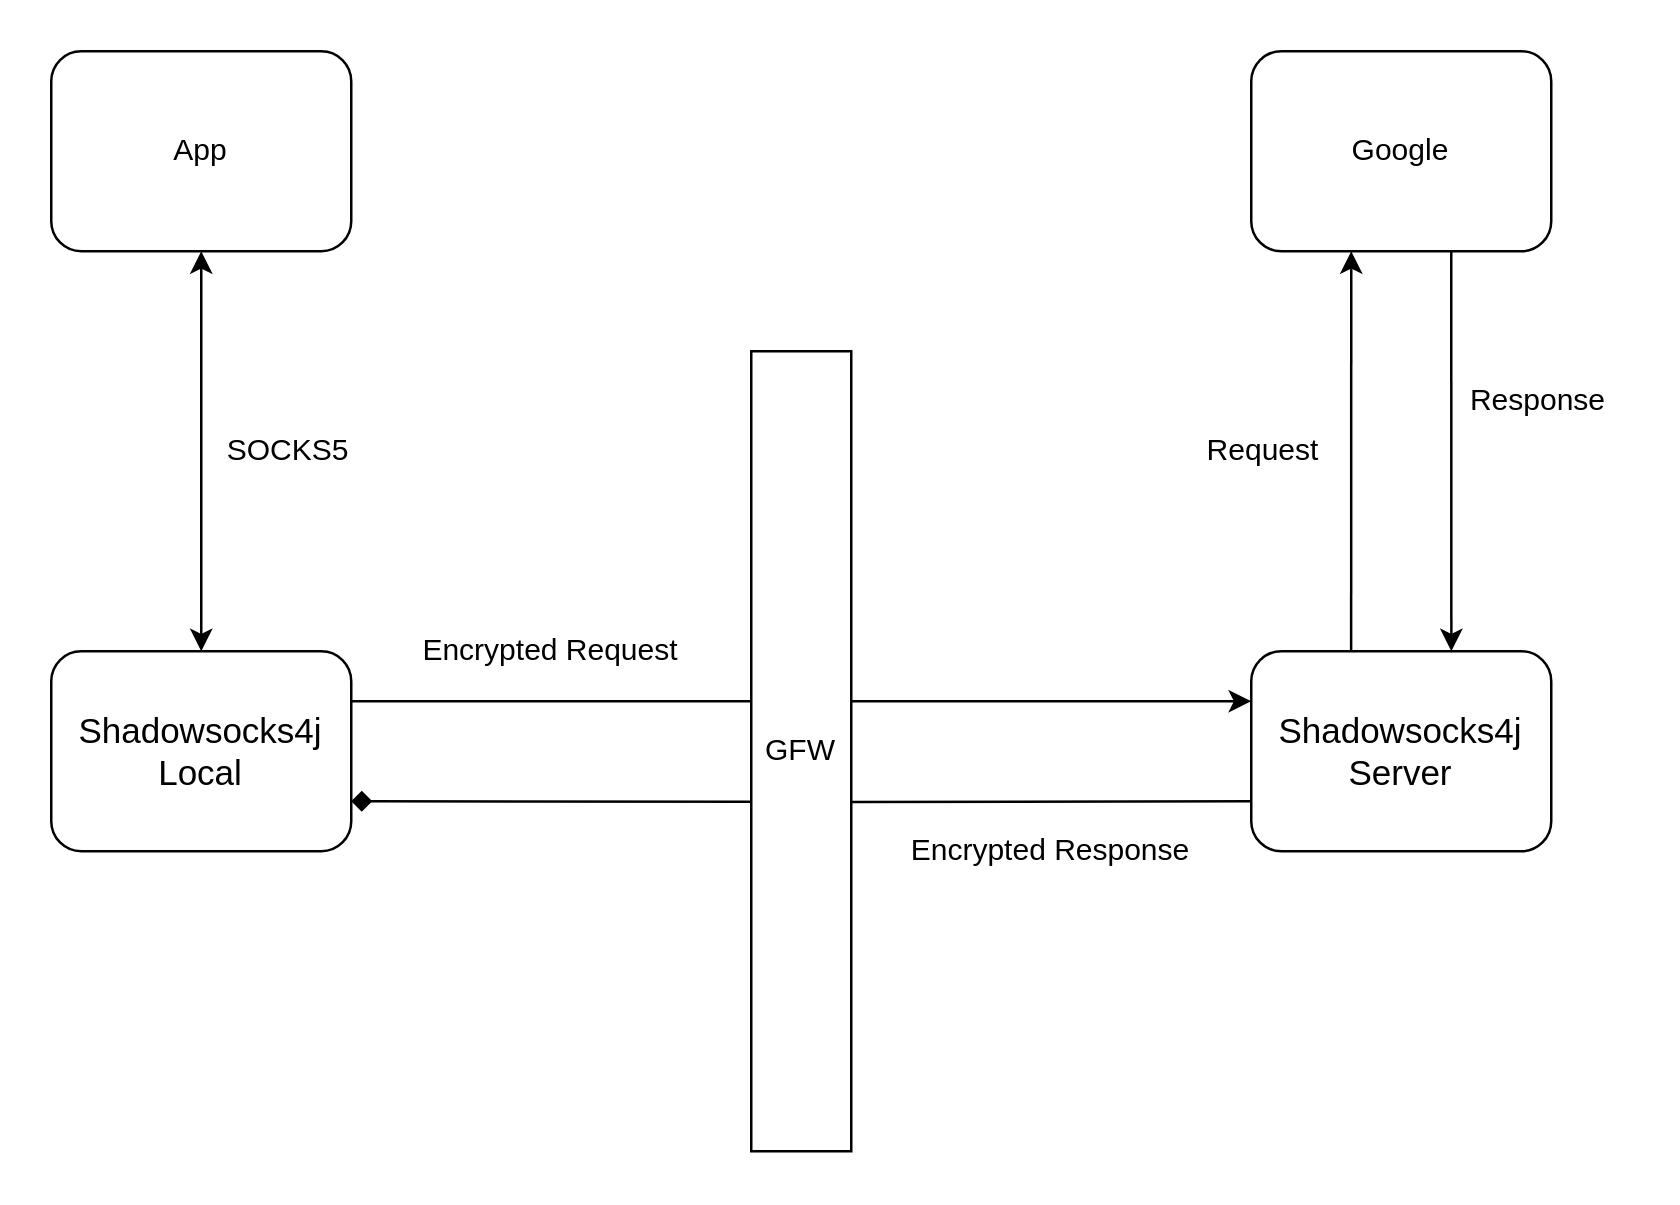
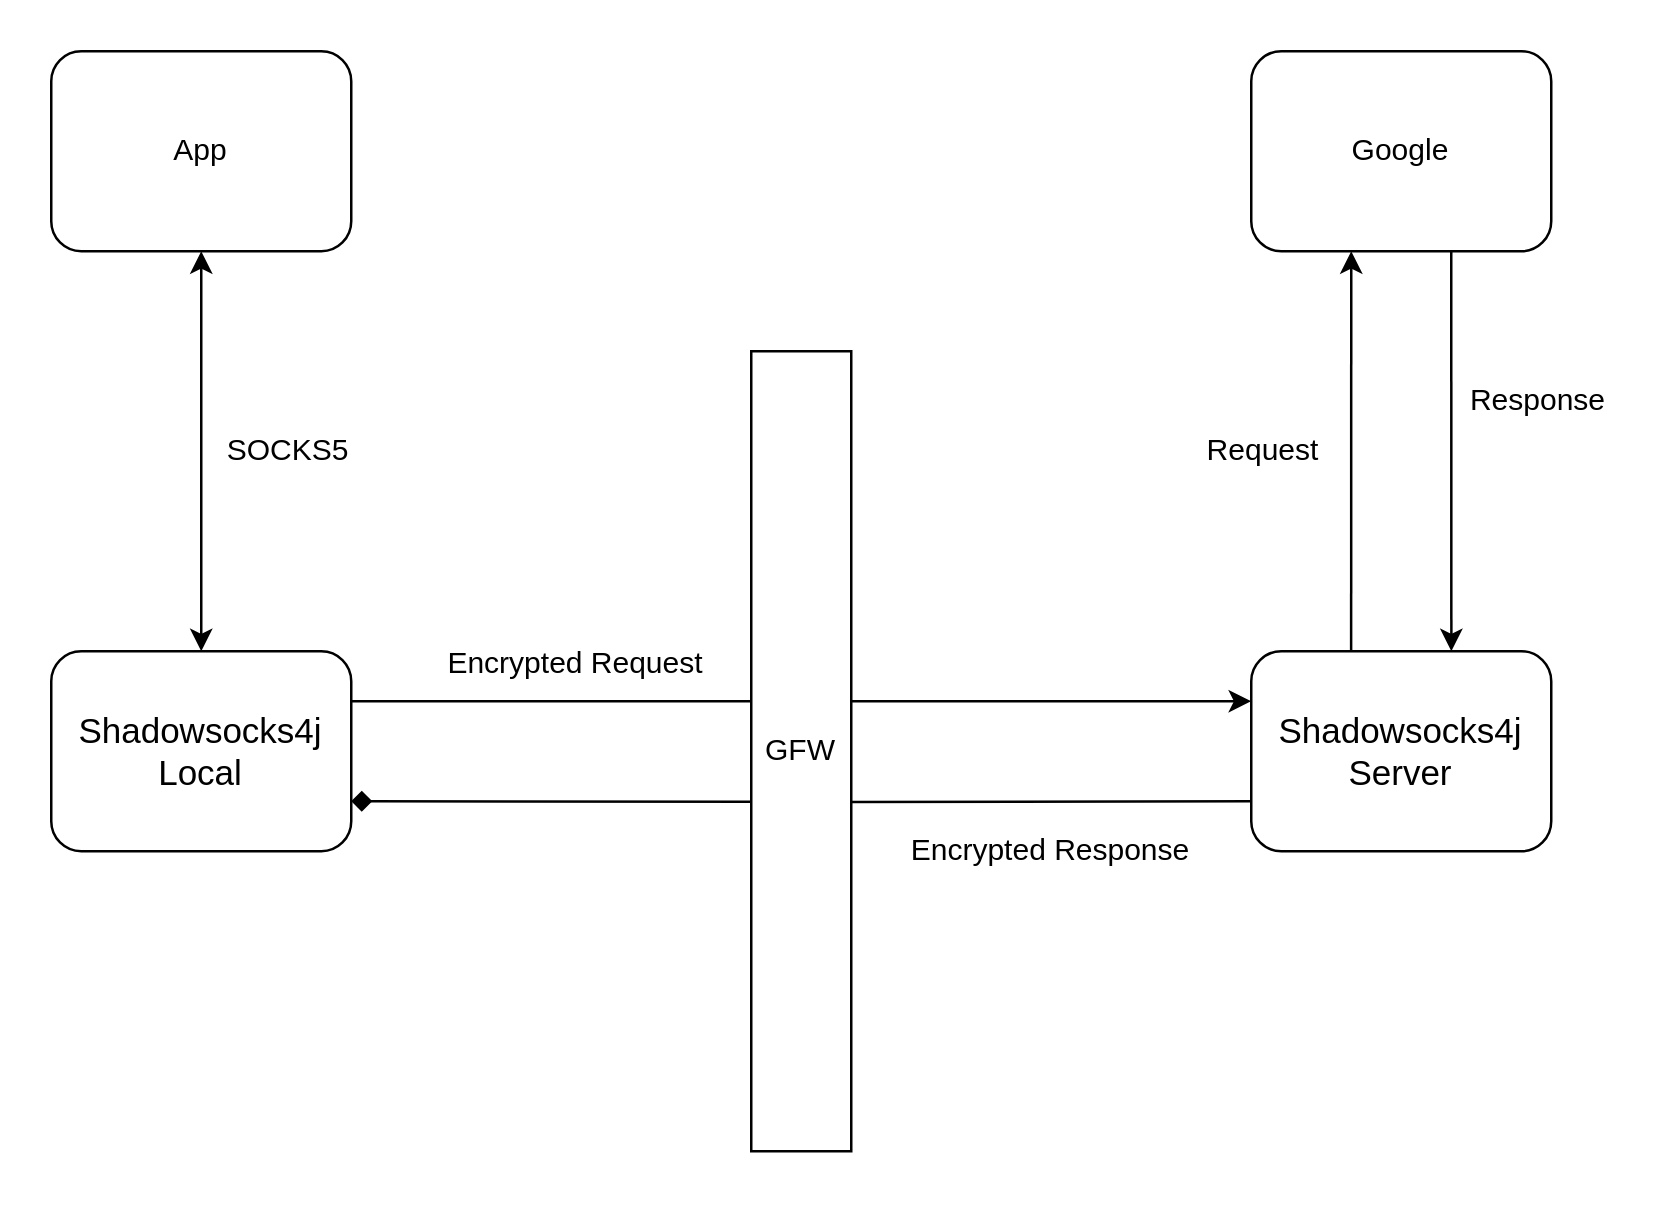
  <mxCell id="0" />
  <mxCell id="1" parent="0" />
  <mxCell id="2" value="&lt;span style=&quot;font-size: 14px&quot;&gt;Shadowsocks4j&lt;br&gt;Local&lt;/span&gt;" style="rounded=1;whiteSpace=wrap;html=1;" parent="1" vertex="1"><mxGeometry x="20" y="260" width="120" height="80" as="geometry" /></mxCell>
  <mxCell id="3" value="&lt;font style=&quot;font-size: 14px&quot;&gt;Shadowsocks4j&lt;br&gt;Server&lt;/font&gt;" style="rounded=1;whiteSpace=wrap;html=1;" parent="1" vertex="1"><mxGeometry x="500" y="260" width="120" height="80" as="geometry" /></mxCell>
  <mxCell id="4" value="Google" style="rounded=1;whiteSpace=wrap;html=1;" parent="1" vertex="1"><mxGeometry x="500" y="20" width="120" height="80" as="geometry" /></mxCell>
  <mxCell id="5" value="GFW" style="rounded=0;whiteSpace=wrap;html=1;" parent="1" vertex="1"><mxGeometry x="300" y="140" width="40" height="320" as="geometry" /></mxCell>
  <mxCell id="6" value="App" style="rounded=1;whiteSpace=wrap;html=1;" parent="1" vertex="1"><mxGeometry x="20" y="20" width="120" height="80" as="geometry" /></mxCell>
  <mxCell id="7" value="" style="endArrow=classic;startArrow=classic;html=1;exitX=0.5;exitY=0;exitDx=0;exitDy=0;" parent="1" source="2" edge="1"><mxGeometry width="50" height="50" relative="1" as="geometry"><mxPoint x="30" y="150" as="sourcePoint" /><mxPoint x="80" y="100" as="targetPoint" /></mxGeometry></mxCell>
  <mxCell id="8" value="SOCKS5" style="text;html=1;strokeColor=none;fillColor=none;align=center;verticalAlign=middle;whiteSpace=wrap;rounded=0;" parent="1" vertex="1"><mxGeometry x="80" y="160" width="70" height="40" as="geometry" /></mxCell>
  <mxCell id="9" value="" style="endArrow=classic;html=1;entryX=0;entryY=0.25;entryDx=0;entryDy=0;" parent="1" target="3" edge="1"><mxGeometry width="50" height="50" relative="1" as="geometry"><mxPoint x="340" y="280" as="sourcePoint" /><mxPoint x="390" y="230" as="targetPoint" /></mxGeometry></mxCell>
  <mxCell id="10" value="" style="endArrow=none;html=1;exitX=1;exitY=0.25;exitDx=0;exitDy=0;" parent="1" source="2" edge="1"><mxGeometry width="50" height="50" relative="1" as="geometry"><mxPoint x="250" y="330" as="sourcePoint" /><mxPoint x="300" y="280" as="targetPoint" /></mxGeometry></mxCell>
  <mxCell id="11" value="" style="endArrow=none;html=1;exitX=1.022;exitY=0.254;exitDx=0;exitDy=0;exitPerimeter=0;entryX=0;entryY=0.75;entryDx=0;entryDy=0;" parent="1" target="3" edge="1"><mxGeometry width="50" height="50" relative="1" as="geometry"><mxPoint x="340" y="320.32" as="sourcePoint" /><mxPoint x="497.36" y="320" as="targetPoint" /></mxGeometry></mxCell>
  <mxCell id="12" value="" style="endArrow=diamond;html=1;exitX=0;exitY=0.563;exitDx=0;exitDy=0;exitPerimeter=0;entryX=1;entryY=0.75;entryDx=0;entryDy=0;" parent="1" source="5" target="2" edge="1"><mxGeometry width="50" height="50" relative="1" as="geometry"><mxPoint x="150" y="310" as="sourcePoint" /><mxPoint x="200" y="260" as="targetPoint" /></mxGeometry></mxCell>
- <mxCell id="13" value="Encrypted Request" style="text;html=1;strokeColor=none;fillColor=none;align=center;verticalAlign=middle;whiteSpace=wrap;rounded=0;" parent="1" vertex="1"><mxGeometry x="160" y="240" width="120" height="40" as="geometry" /></mxCell>
+ <mxCell id="13" value="Encrypted Request" style="text;html=1;strokeColor=none;fillColor=none;align=center;verticalAlign=middle;whiteSpace=wrap;rounded=0;" parent="1" vertex="1"><mxGeometry x="170" y="245" width="120" height="40" as="geometry" /></mxCell>
  <mxCell id="14" value="Encrypted Response" style="text;html=1;strokeColor=none;fillColor=none;align=center;verticalAlign=middle;whiteSpace=wrap;rounded=0;" vertex="1" parent="1"><mxGeometry x="360" y="320" width="120" height="40" as="geometry" /></mxCell>
  <mxCell id="15" value="" style="endArrow=classic;html=1;exitX=0.333;exitY=0;exitDx=0;exitDy=0;exitPerimeter=0;" edge="1" parent="1" source="3"><mxGeometry width="50" height="50" relative="1" as="geometry"><mxPoint x="490" y="150" as="sourcePoint" /><mxPoint x="540" y="100" as="targetPoint" /></mxGeometry></mxCell>
  <mxCell id="16" value="" style="endArrow=classic;html=1;entryX=0.667;entryY=0;entryDx=0;entryDy=0;entryPerimeter=0;" edge="1" parent="1" target="3"><mxGeometry width="50" height="50" relative="1" as="geometry"><mxPoint x="580" y="100" as="sourcePoint" /><mxPoint x="580" y="250" as="targetPoint" /></mxGeometry></mxCell>
  <mxCell id="17" value="Request" style="text;html=1;strokeColor=none;fillColor=none;align=center;verticalAlign=middle;whiteSpace=wrap;rounded=0;" vertex="1" parent="1"><mxGeometry x="470" y="160" width="70" height="40" as="geometry" /></mxCell>
  <mxCell id="18" value="Response" style="text;html=1;strokeColor=none;fillColor=none;align=center;verticalAlign=middle;whiteSpace=wrap;rounded=0;" vertex="1" parent="1"><mxGeometry x="580" y="140" width="70" height="40" as="geometry" /></mxCell>
